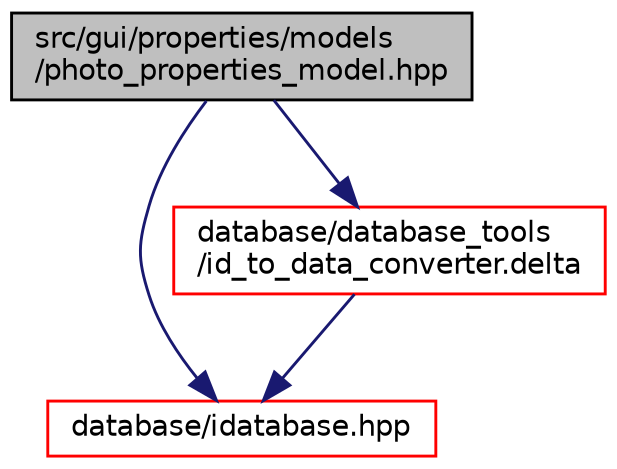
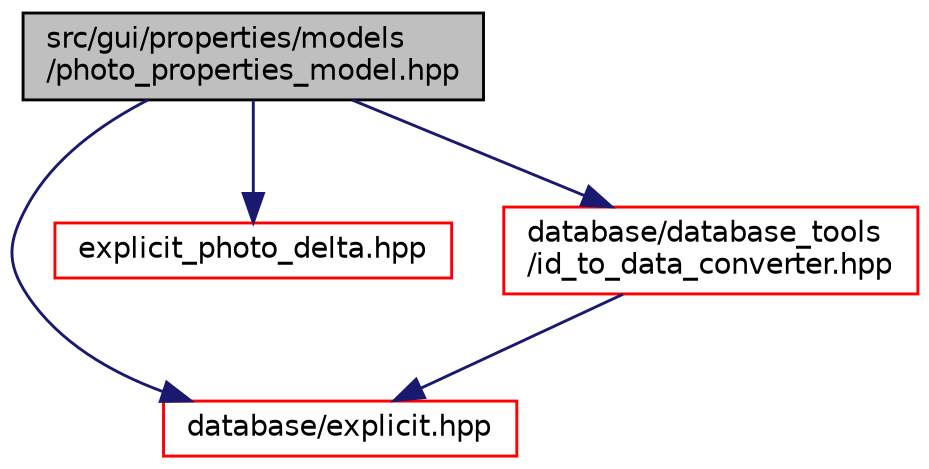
  digraph {
    fontname="DejaVu Sans"
    node [color=red fillcolor=white fontname="DejaVu Sans" fontsize=10 shape=record style=filled]
    edge [color=midnightblue fontname="DejaVu Sans" fontsize=10 labelfontname=Helvetica labelfontsize=10 style=solid]
    n1 [color=black fillcolor=grey75 fontcolor=black height=0.2 label="src/gui/properties/models\l/photo_properties_model.hpp" width=0.4]
-   n2 [height=0.2 label="database/idatabase.hpp" width=0.4]
-   n4 [height=0.2 label="database/database_tools\l/id_to_data_converter.delta" width=0.4]
+   n2 [height=0.2 label="database/explicit.hpp" width=0.4]
+   n3 [height=0.2 label="explicit_photo_delta.hpp" width=0.4]
+   n4 [height=0.2 label="database/database_tools\l/id_to_data_converter.hpp" width=0.4]
    n1 -> n2
+   n1 -> n3
    n1 -> n4
    n4 -> n2
  }
